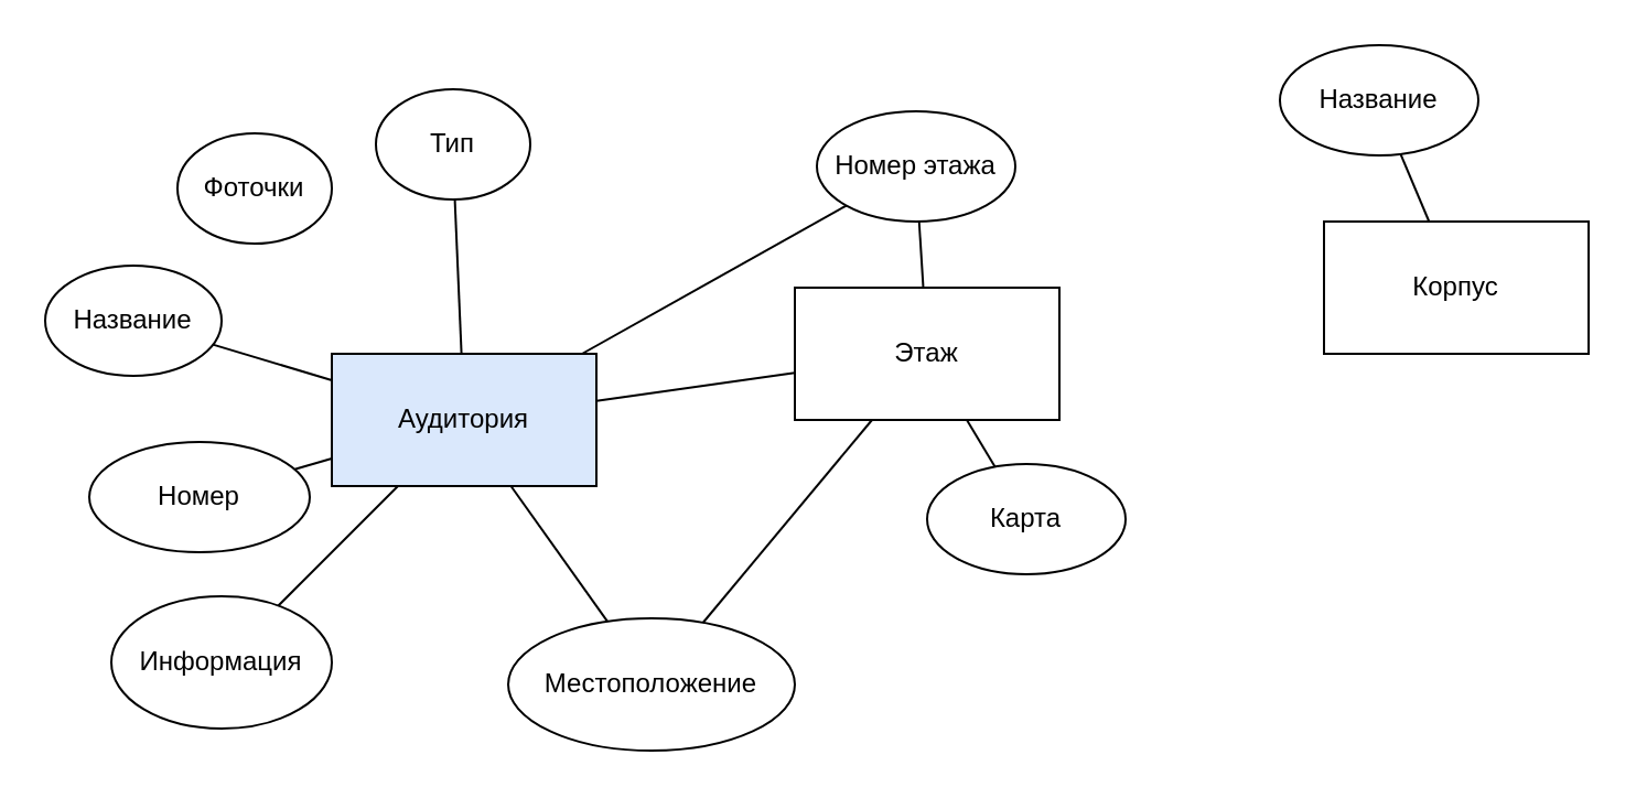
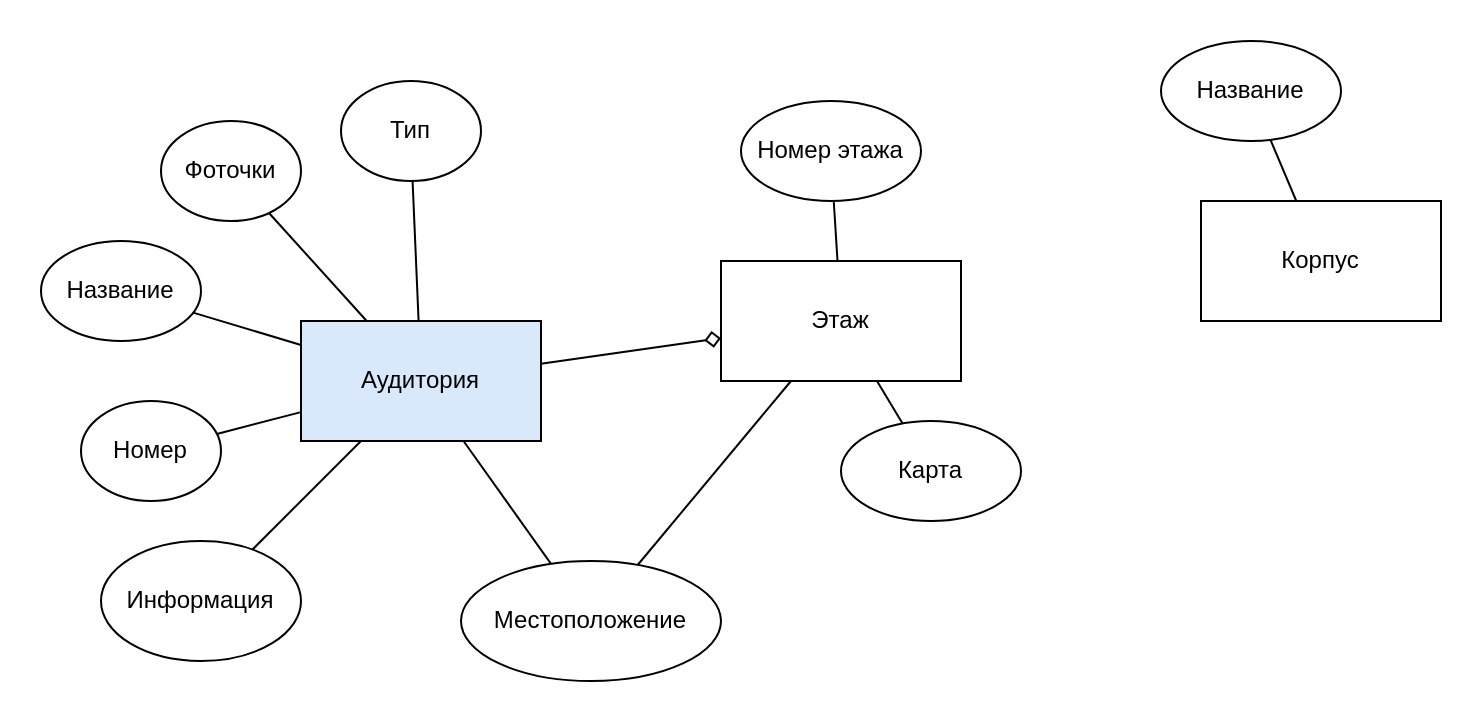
  <mxCell id="0" />
  <mxCell id="1" parent="0" />
  <mxCell id="2" style="rounded=0;orthogonalLoop=1;jettySize=auto;html=1;endArrow=none;endFill=0;" parent="1" source="6" target="7" edge="1"><mxGeometry relative="1" as="geometry" /></mxCell>
  <mxCell id="3" style="rounded=0;orthogonalLoop=1;jettySize=auto;html=1;endArrow=none;endFill=0;" parent="1" source="6" target="8" edge="1"><mxGeometry relative="1" as="geometry" /></mxCell>
- <mxCell id="4" style="rounded=0;orthogonalLoop=1;jettySize=auto;html=1;endArrow=none;endFill=0;" parent="1" source="6" target="19" edge="1"><mxGeometry relative="1" as="geometry" /></mxCell>
- <mxCell id="5" style="edgeStyle=none;rounded=0;orthogonalLoop=1;jettySize=auto;html=1;endArrow=none;endFill=0;" parent="1" source="6" target="17" edge="1"><mxGeometry relative="1" as="geometry" /></mxCell>
+ <mxCell id="4" style="rounded=0;orthogonalLoop=1;jettySize=auto;html=1;endArrow=none;endFill=0;" parent="1" source="6" target="9" edge="1"><mxGeometry relative="1" as="geometry" /></mxCell>
+ <mxCell id="5" style="edgeStyle=none;rounded=0;orthogonalLoop=1;jettySize=auto;html=1;endArrow=diamond;endFill=0;" parent="1" source="6" target="17" edge="1"><mxGeometry relative="1" as="geometry" /></mxCell>
  <mxCell id="6" value="Аудитория" style="rounded=0;whiteSpace=wrap;html=1;fillColor=#dae8fc;" parent="1" vertex="1"><mxGeometry x="150" y="160" width="120" height="60" as="geometry" /></mxCell>
- <mxCell id="7" value="Номер" style="ellipse;whiteSpace=wrap;html=1;" parent="1" vertex="1"><mxGeometry x="40" y="200" width="100" height="50" as="geometry" /></mxCell>
+ <mxCell id="7" value="Номер" style="ellipse;whiteSpace=wrap;html=1;" parent="1" vertex="1"><mxGeometry x="40" y="200" width="70" height="50" as="geometry" /></mxCell>
  <mxCell id="8" value="Информация" style="ellipse;whiteSpace=wrap;html=1;" parent="1" vertex="1"><mxGeometry x="50" y="270" width="100" height="60" as="geometry" /></mxCell>
  <mxCell id="9" value="Фоточки" style="ellipse;whiteSpace=wrap;html=1;" parent="1" vertex="1"><mxGeometry x="80" y="60" width="70" height="50" as="geometry" /></mxCell>
  <mxCell id="10" style="edgeStyle=none;rounded=0;orthogonalLoop=1;jettySize=auto;html=1;endArrow=none;endFill=0;" parent="1" source="11" target="6" edge="1"><mxGeometry relative="1" as="geometry" /></mxCell>
  <mxCell id="11" value="Местоположение" style="ellipse;whiteSpace=wrap;html=1;" parent="1" vertex="1"><mxGeometry x="230" y="280" width="130" height="60" as="geometry" /></mxCell>
  <mxCell id="12" value="Корпус" style="rounded=0;whiteSpace=wrap;html=1;" parent="1" vertex="1"><mxGeometry x="600" y="100" width="120" height="60" as="geometry" /></mxCell>
  <mxCell id="13" style="edgeStyle=none;rounded=0;orthogonalLoop=1;jettySize=auto;html=1;endArrow=none;endFill=0;" parent="1" source="14" target="12" edge="1"><mxGeometry relative="1" as="geometry" /></mxCell>
  <mxCell id="14" value="Название" style="ellipse;whiteSpace=wrap;html=1;" parent="1" vertex="1"><mxGeometry x="580" y="20" width="90" height="50" as="geometry" /></mxCell>
  <mxCell id="15" style="edgeStyle=none;rounded=0;orthogonalLoop=1;jettySize=auto;html=1;endArrow=none;endFill=0;" parent="1" source="17" target="11" edge="1"><mxGeometry relative="1" as="geometry" /></mxCell>
  <mxCell id="16" style="edgeStyle=none;rounded=0;orthogonalLoop=1;jettySize=auto;html=1;endArrow=none;endFill=0;" parent="1" source="17" target="20" edge="1"><mxGeometry relative="1" as="geometry" /></mxCell>
  <mxCell id="17" value="Этаж" style="rounded=0;whiteSpace=wrap;html=1;" parent="1" vertex="1"><mxGeometry x="360" y="130" width="120" height="60" as="geometry" /></mxCell>
  <mxCell id="18" style="edgeStyle=none;rounded=0;orthogonalLoop=1;jettySize=auto;html=1;endArrow=none;endFill=0;" parent="1" source="19" target="17" edge="1"><mxGeometry relative="1" as="geometry" /></mxCell>
  <mxCell id="19" value="Номер этажа" style="ellipse;whiteSpace=wrap;html=1;" parent="1" vertex="1"><mxGeometry x="370" y="50" width="90" height="50" as="geometry" /></mxCell>
  <mxCell id="20" value="Карта" style="ellipse;whiteSpace=wrap;html=1;" parent="1" vertex="1"><mxGeometry x="420" y="210" width="90" height="50" as="geometry" /></mxCell>
  <mxCell id="21" style="rounded=0;orthogonalLoop=1;jettySize=auto;html=1;endArrow=none;endFill=0;" edge="1" parent="1" source="22" target="6"><mxGeometry relative="1" as="geometry" /></mxCell>
  <mxCell id="22" value="Название" style="ellipse;whiteSpace=wrap;html=1;" vertex="1" parent="1"><mxGeometry x="20" y="120" width="80" height="50" as="geometry" /></mxCell>
  <mxCell id="23" style="edgeStyle=none;rounded=0;orthogonalLoop=1;jettySize=auto;html=1;endArrow=none;endFill=0;" edge="1" parent="1" source="24" target="6"><mxGeometry relative="1" as="geometry" /></mxCell>
  <mxCell id="24" value="Тип" style="ellipse;whiteSpace=wrap;html=1;" vertex="1" parent="1"><mxGeometry x="170" y="40" width="70" height="50" as="geometry" /></mxCell>
